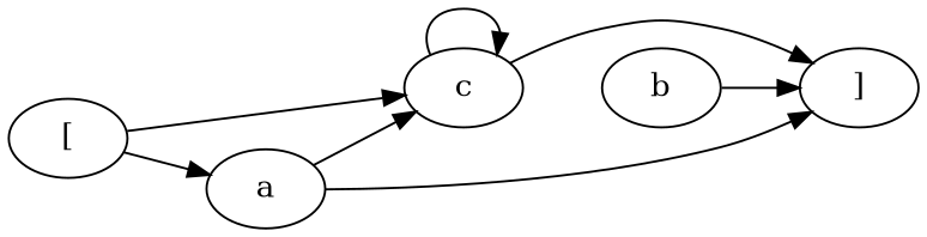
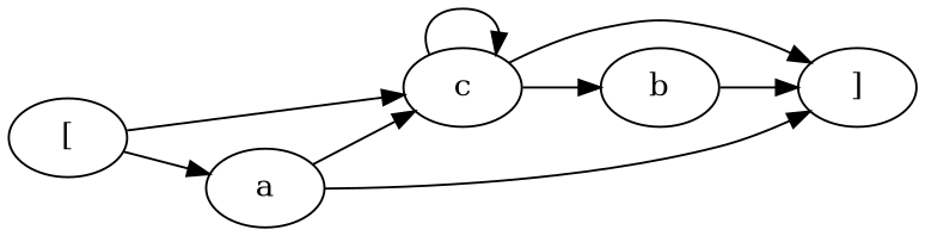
  digraph {
    rankdir=LR
    n1 [label="["]
    n2 [label=a]
    n3 [label=c]
    n4 [label="]"]
    n5 [label=b]
    n1 -> n2
    n1 -> n3
    n2 -> n3
    n2 -> n4
    n3 -> n3
    n3 -> n4
+   n3 -> n5
    n5 -> n4
  }
